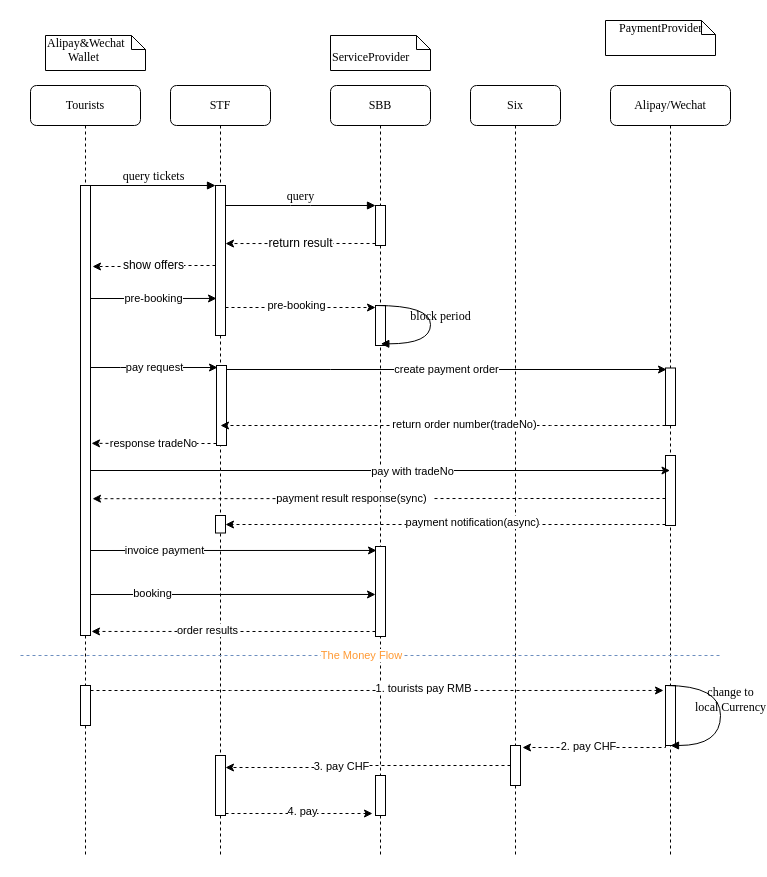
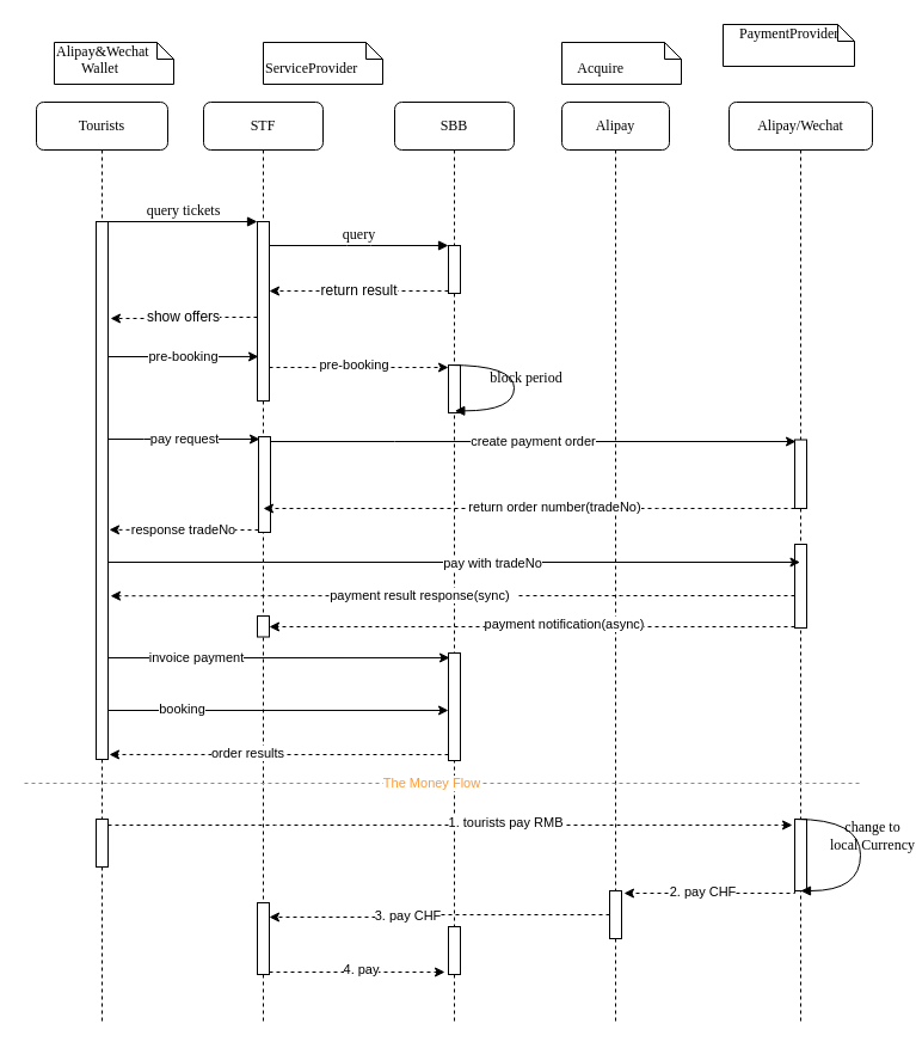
  <mxCell id="0" />
  <mxCell id="1" parent="0" />
  <mxCell id="2" value="STF" style="shape=umlLifeline;perimeter=lifelinePerimeter;whiteSpace=wrap;html=1;container=1;collapsible=0;recursiveResize=0;outlineConnect=0;rounded=1;shadow=0;comic=0;labelBackgroundColor=none;strokeWidth=1;fontFamily=Verdana;fontSize=12;align=center;" parent="1" vertex="1"><mxGeometry x="170" y="85" width="100" height="770" as="geometry" /></mxCell>
  <mxCell id="3" value="" style="html=1;points=[];perimeter=orthogonalPerimeter;rounded=0;shadow=0;comic=0;labelBackgroundColor=none;strokeWidth=1;fontFamily=Verdana;fontSize=12;align=center;" parent="2" vertex="1"><mxGeometry x="45" y="100" width="10" height="150" as="geometry" /></mxCell>
  <mxCell id="4" value="" style="html=1;points=[];perimeter=orthogonalPerimeter;rounded=0;shadow=0;comic=0;labelBackgroundColor=none;strokeWidth=1;fontFamily=Verdana;fontSize=12;align=center;" parent="2" vertex="1"><mxGeometry x="45" y="670" width="10" height="60" as="geometry" /></mxCell>
  <mxCell id="5" value="" style="html=1;points=[];perimeter=orthogonalPerimeter;rounded=0;shadow=0;comic=0;labelBackgroundColor=none;strokeWidth=1;fontFamily=Verdana;fontSize=12;align=center;" vertex="1" parent="2"><mxGeometry x="46" y="280" width="10" height="80" as="geometry" /></mxCell>
  <mxCell id="6" value="" style="html=1;points=[];perimeter=orthogonalPerimeter;rounded=0;shadow=0;comic=0;labelBackgroundColor=none;strokeWidth=1;fontFamily=Verdana;fontSize=12;align=center;" vertex="1" parent="2"><mxGeometry x="45" y="430" width="10" height="17.5" as="geometry" /></mxCell>
  <mxCell id="7" value="SBB" style="shape=umlLifeline;perimeter=lifelinePerimeter;whiteSpace=wrap;html=1;container=1;collapsible=0;recursiveResize=0;outlineConnect=0;rounded=1;shadow=0;comic=0;labelBackgroundColor=none;strokeWidth=1;fontFamily=Verdana;fontSize=12;align=center;" parent="1" vertex="1"><mxGeometry x="330" y="85" width="100" height="770" as="geometry" /></mxCell>
  <mxCell id="8" value="" style="html=1;points=[];perimeter=orthogonalPerimeter;rounded=0;shadow=0;comic=0;labelBackgroundColor=none;strokeWidth=1;fontFamily=Verdana;fontSize=12;align=center;" parent="7" vertex="1"><mxGeometry x="45" y="120" width="10" height="40" as="geometry" /></mxCell>
  <mxCell id="9" value="" style="html=1;points=[];perimeter=orthogonalPerimeter;rounded=0;shadow=0;comic=0;labelBackgroundColor=none;strokeWidth=1;fontFamily=Verdana;fontSize=12;align=center;" parent="7" vertex="1"><mxGeometry x="45" y="220" width="10" height="40" as="geometry" /></mxCell>
  <mxCell id="10" value="" style="html=1;points=[];perimeter=orthogonalPerimeter;rounded=0;shadow=0;comic=0;labelBackgroundColor=none;strokeWidth=1;fontFamily=Verdana;fontSize=12;align=center;" parent="7" vertex="1"><mxGeometry x="45" y="461" width="10" height="90" as="geometry" /></mxCell>
  <mxCell id="11" value="" style="html=1;points=[];perimeter=orthogonalPerimeter;rounded=0;shadow=0;comic=0;labelBackgroundColor=none;strokeWidth=1;fontFamily=Verdana;fontSize=12;align=center;" parent="7" vertex="1"><mxGeometry x="45" y="690" width="10" height="40" as="geometry" /></mxCell>
- <mxCell id="12" value="Six" style="shape=umlLifeline;perimeter=lifelinePerimeter;whiteSpace=wrap;html=1;container=1;collapsible=0;recursiveResize=0;outlineConnect=0;rounded=1;shadow=0;comic=0;labelBackgroundColor=none;strokeWidth=1;fontFamily=Verdana;fontSize=12;align=center;" parent="1" vertex="1"><mxGeometry x="470" y="85" width="90" height="770" as="geometry" /></mxCell>
+ <mxCell id="12" value="Alipay" style="shape=umlLifeline;perimeter=lifelinePerimeter;whiteSpace=wrap;html=1;container=1;collapsible=0;recursiveResize=0;outlineConnect=0;rounded=1;shadow=0;comic=0;labelBackgroundColor=none;strokeWidth=1;fontFamily=Verdana;fontSize=12;align=center;" parent="1" vertex="1"><mxGeometry x="470" y="85" width="90" height="770" as="geometry" /></mxCell>
  <mxCell id="13" value="" style="html=1;points=[];perimeter=orthogonalPerimeter;rounded=0;shadow=0;comic=0;labelBackgroundColor=none;strokeWidth=1;fontFamily=Verdana;fontSize=12;align=center;" parent="12" vertex="1"><mxGeometry x="40" y="660" width="10" height="40" as="geometry" /></mxCell>
  <mxCell id="14" value="Alipay/Wechat" style="shape=umlLifeline;perimeter=lifelinePerimeter;whiteSpace=wrap;html=1;container=1;collapsible=0;recursiveResize=0;outlineConnect=0;rounded=1;shadow=0;comic=0;labelBackgroundColor=none;strokeWidth=1;fontFamily=Verdana;fontSize=12;align=center;" parent="1" vertex="1"><mxGeometry x="610" y="85" width="120" height="770" as="geometry" /></mxCell>
  <mxCell id="15" value="" style="html=1;points=[];perimeter=orthogonalPerimeter;rounded=0;shadow=0;comic=0;labelBackgroundColor=none;strokeWidth=1;fontFamily=Verdana;fontSize=12;align=center;" parent="14" vertex="1"><mxGeometry x="55" y="282.5" width="10" height="57.5" as="geometry" /></mxCell>
  <mxCell id="16" value="" style="html=1;points=[];perimeter=orthogonalPerimeter;rounded=0;shadow=0;comic=0;labelBackgroundColor=none;strokeWidth=1;fontFamily=Verdana;fontSize=12;align=center;" parent="14" vertex="1"><mxGeometry x="55" y="600" width="10" height="60" as="geometry" /></mxCell>
  <mxCell id="17" value="" style="html=1;points=[];perimeter=orthogonalPerimeter;rounded=0;shadow=0;comic=0;labelBackgroundColor=none;strokeWidth=1;fontFamily=Verdana;fontSize=12;align=center;" vertex="1" parent="14"><mxGeometry x="55" y="370" width="10" height="70" as="geometry" /></mxCell>
  <mxCell id="18" value="Tourists" style="shape=umlLifeline;perimeter=lifelinePerimeter;whiteSpace=wrap;html=1;container=1;collapsible=0;recursiveResize=0;outlineConnect=0;rounded=1;shadow=0;comic=0;labelBackgroundColor=none;strokeWidth=1;fontFamily=Verdana;fontSize=12;align=center;" parent="1" vertex="1"><mxGeometry x="30" y="85" width="110" height="770" as="geometry" /></mxCell>
  <mxCell id="19" value="" style="html=1;points=[];perimeter=orthogonalPerimeter;rounded=0;shadow=0;comic=0;labelBackgroundColor=none;strokeWidth=1;fontFamily=Verdana;fontSize=12;align=center;" parent="18" vertex="1"><mxGeometry x="50" y="100" width="10" height="450" as="geometry" /></mxCell>
  <mxCell id="20" value="" style="html=1;points=[];perimeter=orthogonalPerimeter;rounded=0;shadow=0;comic=0;labelBackgroundColor=none;strokeWidth=1;fontFamily=Verdana;fontSize=12;align=center;" parent="18" vertex="1"><mxGeometry x="50" y="600" width="10" height="40" as="geometry" /></mxCell>
  <mxCell id="21" value="query tickets" style="html=1;verticalAlign=bottom;endArrow=block;entryX=0;entryY=0;labelBackgroundColor=none;fontFamily=Verdana;fontSize=12;edgeStyle=elbowEdgeStyle;elbow=vertical;" parent="1" source="19" target="3" edge="1"><mxGeometry relative="1" as="geometry"><mxPoint x="150" y="195" as="sourcePoint" /></mxGeometry></mxCell>
  <mxCell id="22" value="query" style="html=1;verticalAlign=bottom;endArrow=block;entryX=0;entryY=0;labelBackgroundColor=none;fontFamily=Verdana;fontSize=12;edgeStyle=elbowEdgeStyle;elbow=vertical;" parent="1" source="3" target="8" edge="1"><mxGeometry relative="1" as="geometry"><mxPoint x="300" y="205" as="sourcePoint" /></mxGeometry></mxCell>
+ <mxCell id="23" value="&lt;br&gt;&amp;nbsp; &amp;nbsp; Acquire" style="shape=note;whiteSpace=wrap;html=1;size=14;verticalAlign=top;align=left;spacingTop=-6;rounded=0;shadow=0;comic=0;labelBackgroundColor=none;strokeWidth=1;fontFamily=Verdana;fontSize=12" parent="1" vertex="1"><mxGeometry x="470" y="35" width="100" height="35" as="geometry" /></mxCell>
  <mxCell id="24" value="Alipay&amp;amp;Wechat&lt;br&gt;&amp;nbsp; &amp;nbsp; &amp;nbsp; &amp;nbsp;Wallet" style="shape=note;whiteSpace=wrap;html=1;size=14;verticalAlign=top;align=left;spacingTop=-6;rounded=0;shadow=0;comic=0;labelBackgroundColor=none;strokeWidth=1;fontFamily=Verdana;fontSize=12" parent="1" vertex="1"><mxGeometry x="45" y="35" width="100" height="35" as="geometry" /></mxCell>
- <mxCell id="25" value="&lt;br&gt;ServiceProvider" style="shape=note;whiteSpace=wrap;html=1;size=14;verticalAlign=top;align=left;spacingTop=-6;rounded=0;shadow=0;comic=0;labelBackgroundColor=none;strokeWidth=1;fontFamily=Verdana;fontSize=12" parent="1" vertex="1"><mxGeometry x="330" y="35" width="100" height="35" as="geometry" /></mxCell>
+ <mxCell id="25" value="&lt;br&gt;ServiceProvider" style="shape=note;whiteSpace=wrap;html=1;size=14;verticalAlign=top;align=left;spacingTop=-6;rounded=0;shadow=0;comic=0;labelBackgroundColor=none;strokeWidth=1;fontFamily=Verdana;fontSize=12" parent="1" vertex="1"><mxGeometry x="220" y="35" width="100" height="35" as="geometry" /></mxCell>
  <mxCell id="26" value="&amp;nbsp; &amp;nbsp; PaymentProvider" style="shape=note;whiteSpace=wrap;html=1;size=14;verticalAlign=top;align=left;spacingTop=-6;rounded=0;shadow=0;comic=0;labelBackgroundColor=none;strokeWidth=1;fontFamily=Verdana;fontSize=12" parent="1" vertex="1"><mxGeometry x="605" y="20" width="110" height="35" as="geometry" /></mxCell>
  <mxCell id="27" value="block period" style="html=1;verticalAlign=bottom;endArrow=block;labelBackgroundColor=none;fontFamily=Verdana;fontSize=12;elbow=vertical;edgeStyle=orthogonalEdgeStyle;curved=1;entryX=1;entryY=0.286;entryPerimeter=0;exitX=1.038;exitY=0.345;exitPerimeter=0;" parent="1" edge="1"><mxGeometry x="0.047" y="10" relative="1" as="geometry"><mxPoint x="375.333" y="305" as="sourcePoint" /><mxPoint x="380.333" y="343.333" as="targetPoint" /><Array as="points"><mxPoint x="430" y="305" /><mxPoint x="430" y="343" /></Array><mxPoint as="offset" /></mxGeometry></mxCell>
  <mxCell id="28" style="edgeStyle=orthogonalEdgeStyle;rounded=0;orthogonalLoop=1;jettySize=auto;html=1;entryX=0.1;entryY=0.044;entryDx=0;entryDy=0;entryPerimeter=0;" parent="1" target="10" edge="1"><mxGeometry relative="1" as="geometry"><Array as="points"><mxPoint x="90" y="550" /></Array><mxPoint x="90" y="534" as="sourcePoint" /></mxGeometry></mxCell>
  <mxCell id="29" value="invoice payment" style="edgeLabel;html=1;align=center;verticalAlign=middle;resizable=0;points=[];" parent="28" vertex="1" connectable="0"><mxGeometry x="-0.402" relative="1" as="geometry"><mxPoint as="offset" /></mxGeometry></mxCell>
  <mxCell id="30" style="edgeStyle=orthogonalEdgeStyle;rounded=0;orthogonalLoop=1;jettySize=auto;html=1;entryX=0;entryY=0.533;entryDx=0;entryDy=0;entryPerimeter=0;" parent="1" target="10" edge="1"><mxGeometry relative="1" as="geometry"><Array as="points"><mxPoint x="90" y="594" /></Array><mxPoint x="90" y="578" as="sourcePoint" /></mxGeometry></mxCell>
  <mxCell id="31" value="booking" style="edgeLabel;html=1;align=center;verticalAlign=middle;resizable=0;points=[];" parent="30" vertex="1" connectable="0"><mxGeometry x="-0.483" y="1" relative="1" as="geometry"><mxPoint as="offset" /></mxGeometry></mxCell>
  <mxCell id="32" value="" style="endArrow=none;dashed=1;html=1;fillColor=#dae8fc;strokeColor=#6c8ebf;" parent="1" edge="1"><mxGeometry width="50" height="50" relative="1" as="geometry"><mxPoint x="20" y="655" as="sourcePoint" /><mxPoint x="720" y="655" as="targetPoint" /></mxGeometry></mxCell>
  <mxCell id="33" value="&lt;font color=&quot;#ff9933&quot;&gt;The Money Flow&lt;/font&gt;" style="edgeLabel;html=1;align=center;verticalAlign=middle;resizable=0;points=[];" parent="32" vertex="1" connectable="0"><mxGeometry x="-0.03" y="1" relative="1" as="geometry"><mxPoint as="offset" /></mxGeometry></mxCell>
  <mxCell id="34" value="change to &lt;br&gt;local Currency" style="html=1;verticalAlign=bottom;endArrow=block;labelBackgroundColor=none;fontFamily=Verdana;fontSize=12;elbow=vertical;edgeStyle=orthogonalEdgeStyle;curved=1;exitX=1.038;exitY=0.345;exitPerimeter=0;" parent="1" edge="1"><mxGeometry x="0.047" y="10" relative="1" as="geometry"><mxPoint x="665.333" y="685" as="sourcePoint" /><mxPoint x="670" y="745" as="targetPoint" /><Array as="points"><mxPoint x="720" y="685" /><mxPoint x="720" y="745" /></Array><mxPoint as="offset" /></mxGeometry></mxCell>
  <mxCell id="35" style="edgeStyle=orthogonalEdgeStyle;rounded=0;orthogonalLoop=1;jettySize=auto;html=1;entryX=-0.2;entryY=0.083;entryDx=0;entryDy=0;entryPerimeter=0;dashed=1;" parent="1" source="20" target="16" edge="1"><mxGeometry relative="1" as="geometry"><Array as="points"><mxPoint x="230" y="690" /><mxPoint x="230" y="690" /></Array></mxGeometry></mxCell>
  <mxCell id="36" value="1. tourists pay RMB" style="edgeLabel;html=1;align=center;verticalAlign=middle;resizable=0;points=[];" parent="35" vertex="1" connectable="0"><mxGeometry x="0.162" y="2" relative="1" as="geometry"><mxPoint as="offset" /></mxGeometry></mxCell>
  <mxCell id="37" style="edgeStyle=orthogonalEdgeStyle;rounded=0;orthogonalLoop=1;jettySize=auto;html=1;entryX=1.2;entryY=0.05;entryDx=0;entryDy=0;entryPerimeter=0;dashed=1;" parent="1" source="16" target="13" edge="1"><mxGeometry relative="1" as="geometry"><Array as="points"><mxPoint x="665" y="747" /></Array></mxGeometry></mxCell>
  <mxCell id="38" value="2. pay CHF" style="edgeLabel;html=1;align=center;verticalAlign=middle;resizable=0;points=[];" parent="37" vertex="1" connectable="0"><mxGeometry x="0.452" y="-2" relative="1" as="geometry"><mxPoint x="25" as="offset" /></mxGeometry></mxCell>
  <mxCell id="39" style="edgeStyle=orthogonalEdgeStyle;rounded=0;orthogonalLoop=1;jettySize=auto;html=1;entryX=1;entryY=0.2;entryDx=0;entryDy=0;entryPerimeter=0;dashed=1;" parent="1" source="13" target="4" edge="1"><mxGeometry relative="1" as="geometry"><Array as="points"><mxPoint x="368" y="765" /><mxPoint x="368" y="767" /></Array></mxGeometry></mxCell>
  <mxCell id="40" value="3. pay CHF" style="edgeLabel;html=1;align=center;verticalAlign=middle;resizable=0;points=[];" parent="39" vertex="1" connectable="0"><mxGeometry x="0.087" y="2" relative="1" as="geometry"><mxPoint x="-16" y="-4" as="offset" /></mxGeometry></mxCell>
  <mxCell id="41" style="edgeStyle=orthogonalEdgeStyle;rounded=0;orthogonalLoop=1;jettySize=auto;html=1;entryX=-0.3;entryY=0.95;entryDx=0;entryDy=0;entryPerimeter=0;dashed=1;" parent="1" source="4" target="11" edge="1"><mxGeometry relative="1" as="geometry"><Array as="points"><mxPoint x="220" y="813" /></Array></mxGeometry></mxCell>
  <mxCell id="42" value="4. pay" style="edgeLabel;html=1;align=center;verticalAlign=middle;resizable=0;points=[];" parent="41" vertex="1" connectable="0"><mxGeometry x="0.028" y="3" relative="1" as="geometry"><mxPoint as="offset" /></mxGeometry></mxCell>
  <mxCell id="43" style="edgeStyle=orthogonalEdgeStyle;rounded=0;orthogonalLoop=1;jettySize=auto;html=1;dashed=1;entryX=0.4;entryY=0.75;entryDx=0;entryDy=0;entryPerimeter=0;" edge="1" parent="1" source="15" target="5"><mxGeometry relative="1" as="geometry"><mxPoint x="270" y="425" as="targetPoint" /><Array as="points"><mxPoint x="550" y="425" /><mxPoint x="550" y="425" /></Array></mxGeometry></mxCell>
  <mxCell id="44" value="return order number(tradeNo)" style="edgeLabel;html=1;align=center;verticalAlign=middle;resizable=0;points=[];" vertex="1" connectable="0" parent="43"><mxGeometry x="-0.094" y="-2" relative="1" as="geometry"><mxPoint as="offset" /></mxGeometry></mxCell>
  <mxCell id="45" value="pay request" style="edgeStyle=orthogonalEdgeStyle;rounded=0;orthogonalLoop=1;jettySize=auto;html=1;entryX=0.1;entryY=0.025;entryDx=0;entryDy=0;entryPerimeter=0;" edge="1" parent="1" source="19" target="5"><mxGeometry relative="1" as="geometry"><Array as="points"><mxPoint x="120" y="367" /><mxPoint x="120" y="367" /></Array></mxGeometry></mxCell>
  <mxCell id="46" value="create payment order" style="edgeStyle=orthogonalEdgeStyle;rounded=0;orthogonalLoop=1;jettySize=auto;html=1;entryX=0.1;entryY=0.026;entryDx=0;entryDy=0;entryPerimeter=0;" edge="1" parent="1" source="5" target="15"><mxGeometry relative="1" as="geometry"><Array as="points"><mxPoint x="330" y="369" /><mxPoint x="330" y="369" /></Array></mxGeometry></mxCell>
  <mxCell id="47" style="edgeStyle=orthogonalEdgeStyle;rounded=0;orthogonalLoop=1;jettySize=auto;html=1;" edge="1" parent="1" source="19" target="14"><mxGeometry relative="1" as="geometry"><Array as="points"><mxPoint x="220" y="470" /><mxPoint x="220" y="470" /></Array></mxGeometry></mxCell>
  <mxCell id="48" value="pay with tradeNo" style="edgeLabel;html=1;align=center;verticalAlign=middle;resizable=0;points=[];" vertex="1" connectable="0" parent="47"><mxGeometry x="0.108" relative="1" as="geometry"><mxPoint as="offset" /></mxGeometry></mxCell>
  <mxCell id="49" style="edgeStyle=orthogonalEdgeStyle;rounded=0;orthogonalLoop=1;jettySize=auto;html=1;entryX=1.1;entryY=0.991;entryDx=0;entryDy=0;entryPerimeter=0;dashed=1;" edge="1" parent="1" source="10" target="19"><mxGeometry relative="1" as="geometry"><Array as="points"><mxPoint x="300" y="631" /><mxPoint x="300" y="631" /></Array></mxGeometry></mxCell>
  <mxCell id="50" value="order results" style="edgeLabel;html=1;align=center;verticalAlign=middle;resizable=0;points=[];" vertex="1" connectable="0" parent="49"><mxGeometry x="0.19" y="-1" relative="1" as="geometry"><mxPoint as="offset" /></mxGeometry></mxCell>
  <mxCell id="51" style="edgeStyle=orthogonalEdgeStyle;rounded=0;orthogonalLoop=1;jettySize=auto;html=1;dashed=1;" edge="1" parent="1" source="17" target="6"><mxGeometry relative="1" as="geometry"><Array as="points"><mxPoint x="560" y="524" /><mxPoint x="560" y="524" /></Array></mxGeometry></mxCell>
  <mxCell id="52" value="payment notification(async)" style="edgeLabel;html=1;align=center;verticalAlign=middle;resizable=0;points=[];" vertex="1" connectable="0" parent="51"><mxGeometry x="-0.118" y="-3" relative="1" as="geometry"><mxPoint as="offset" /></mxGeometry></mxCell>
  <mxCell id="53" value="response tradeNo" style="edgeStyle=orthogonalEdgeStyle;rounded=0;orthogonalLoop=1;jettySize=auto;html=1;entryX=1.1;entryY=0.573;entryDx=0;entryDy=0;entryPerimeter=0;dashed=1;" edge="1" parent="1" source="5" target="19"><mxGeometry relative="1" as="geometry"><Array as="points"><mxPoint x="190" y="443" /><mxPoint x="190" y="443" /></Array></mxGeometry></mxCell>
  <mxCell id="54" value="&lt;span style=&quot;font-size: 12px&quot;&gt;show offers&lt;/span&gt;" style="edgeStyle=orthogonalEdgeStyle;rounded=0;orthogonalLoop=1;jettySize=auto;html=1;entryX=1.2;entryY=0.18;entryDx=0;entryDy=0;entryPerimeter=0;dashed=1;" edge="1" parent="1" source="3" target="19"><mxGeometry relative="1" as="geometry"><Array as="points"><mxPoint x="153" y="265" /><mxPoint x="153" y="266" /></Array></mxGeometry></mxCell>
  <mxCell id="55" value="pre-booking" style="edgeStyle=orthogonalEdgeStyle;rounded=0;orthogonalLoop=1;jettySize=auto;html=1;entryX=0.1;entryY=0.753;entryDx=0;entryDy=0;entryPerimeter=0;" edge="1" parent="1" source="19" target="3"><mxGeometry relative="1" as="geometry"><Array as="points"><mxPoint x="150" y="298" /><mxPoint x="150" y="298" /></Array></mxGeometry></mxCell>
  <mxCell id="56" value="&lt;span style=&quot;font-size: 12px&quot;&gt;return result&lt;/span&gt;" style="edgeStyle=orthogonalEdgeStyle;rounded=0;orthogonalLoop=1;jettySize=auto;html=1;entryX=1;entryY=0.387;entryDx=0;entryDy=0;entryPerimeter=0;dashed=1;" edge="1" parent="1" source="8" target="3"><mxGeometry relative="1" as="geometry"><Array as="points"><mxPoint x="340" y="243" /><mxPoint x="340" y="243" /></Array></mxGeometry></mxCell>
  <mxCell id="57" style="edgeStyle=orthogonalEdgeStyle;rounded=0;orthogonalLoop=1;jettySize=auto;html=1;entryX=0;entryY=0.05;entryDx=0;entryDy=0;entryPerimeter=0;dashed=1;" edge="1" parent="1" source="3" target="9"><mxGeometry relative="1" as="geometry"><Array as="points"><mxPoint x="270" y="307" /><mxPoint x="270" y="307" /></Array></mxGeometry></mxCell>
  <mxCell id="58" value="pre-booking" style="edgeLabel;html=1;align=center;verticalAlign=middle;resizable=0;points=[];" vertex="1" connectable="0" parent="57"><mxGeometry x="-0.067" y="3" relative="1" as="geometry"><mxPoint as="offset" /></mxGeometry></mxCell>
  <mxCell id="59" style="edgeStyle=orthogonalEdgeStyle;rounded=0;orthogonalLoop=1;jettySize=auto;html=1;entryX=1.2;entryY=0.696;entryDx=0;entryDy=0;entryPerimeter=0;dashed=1;" edge="1" parent="1" source="17" target="19"><mxGeometry relative="1" as="geometry"><Array as="points"><mxPoint x="520" y="498" /><mxPoint x="520" y="498" /></Array></mxGeometry></mxCell>
  <mxCell id="60" value="payment result response(sync)&amp;nbsp;&amp;nbsp;" style="edgeLabel;html=1;align=center;verticalAlign=middle;resizable=0;points=[];" vertex="1" connectable="0" parent="59"><mxGeometry x="0.086" y="-1" relative="1" as="geometry"><mxPoint as="offset" /></mxGeometry></mxCell>
